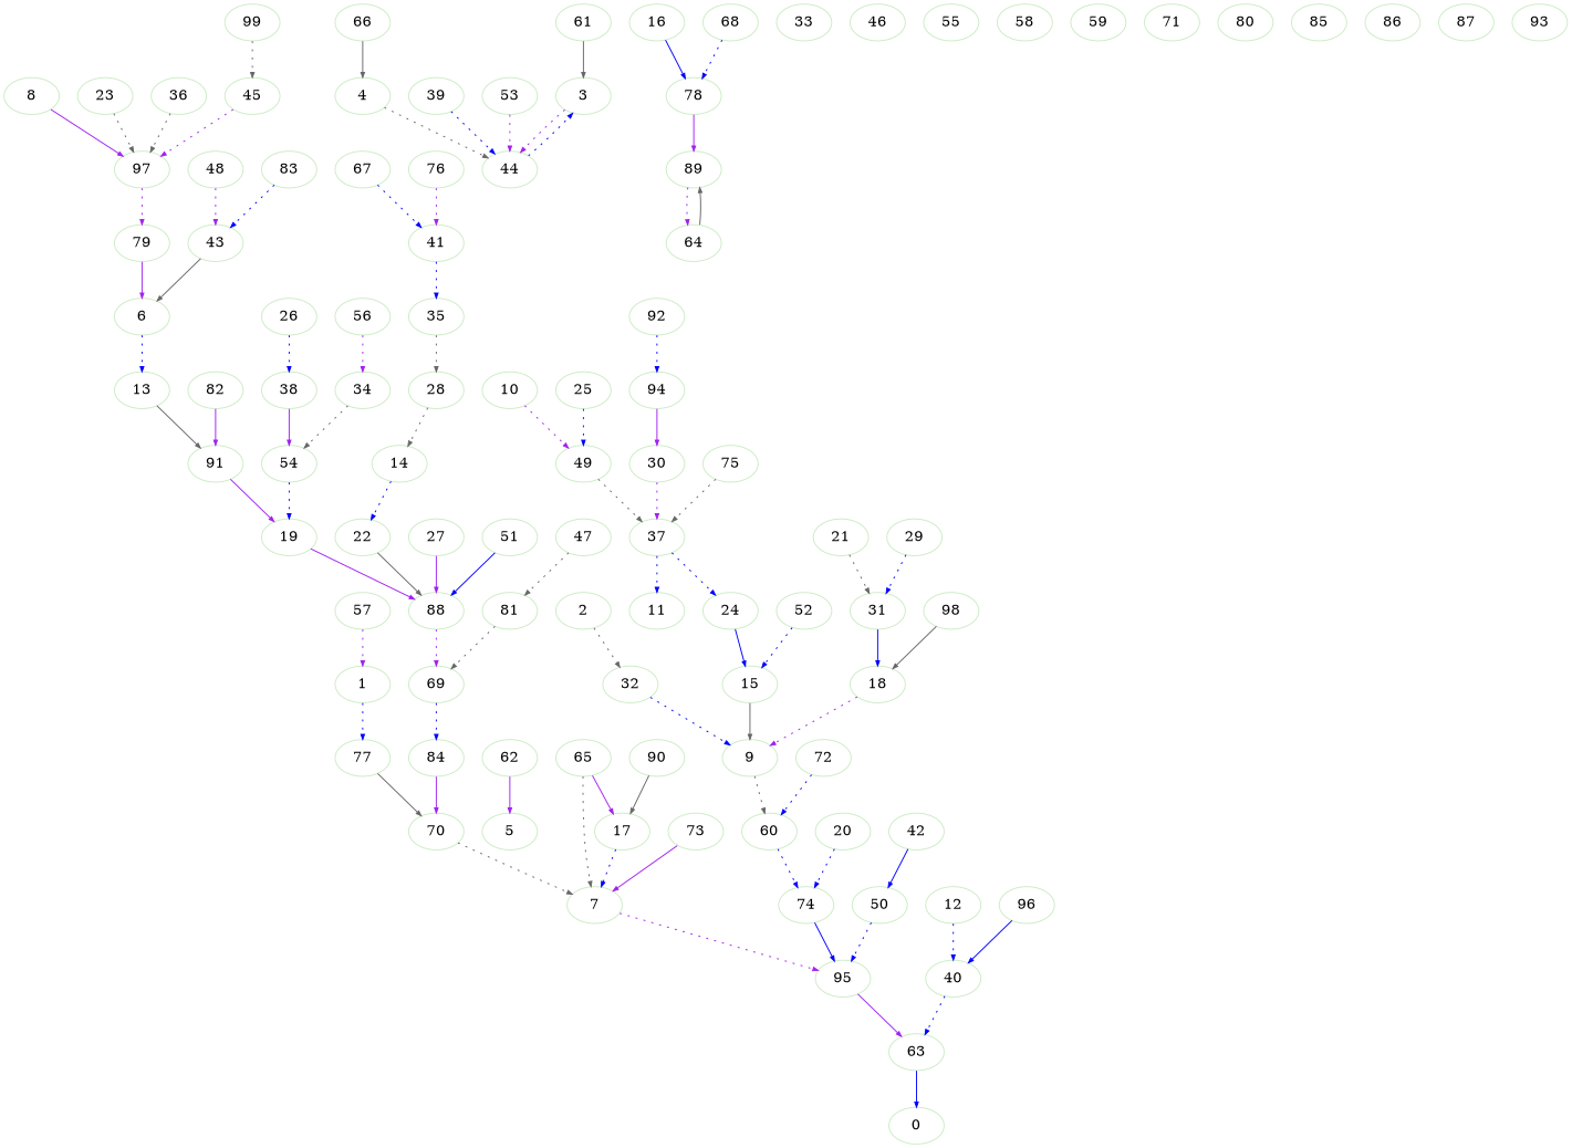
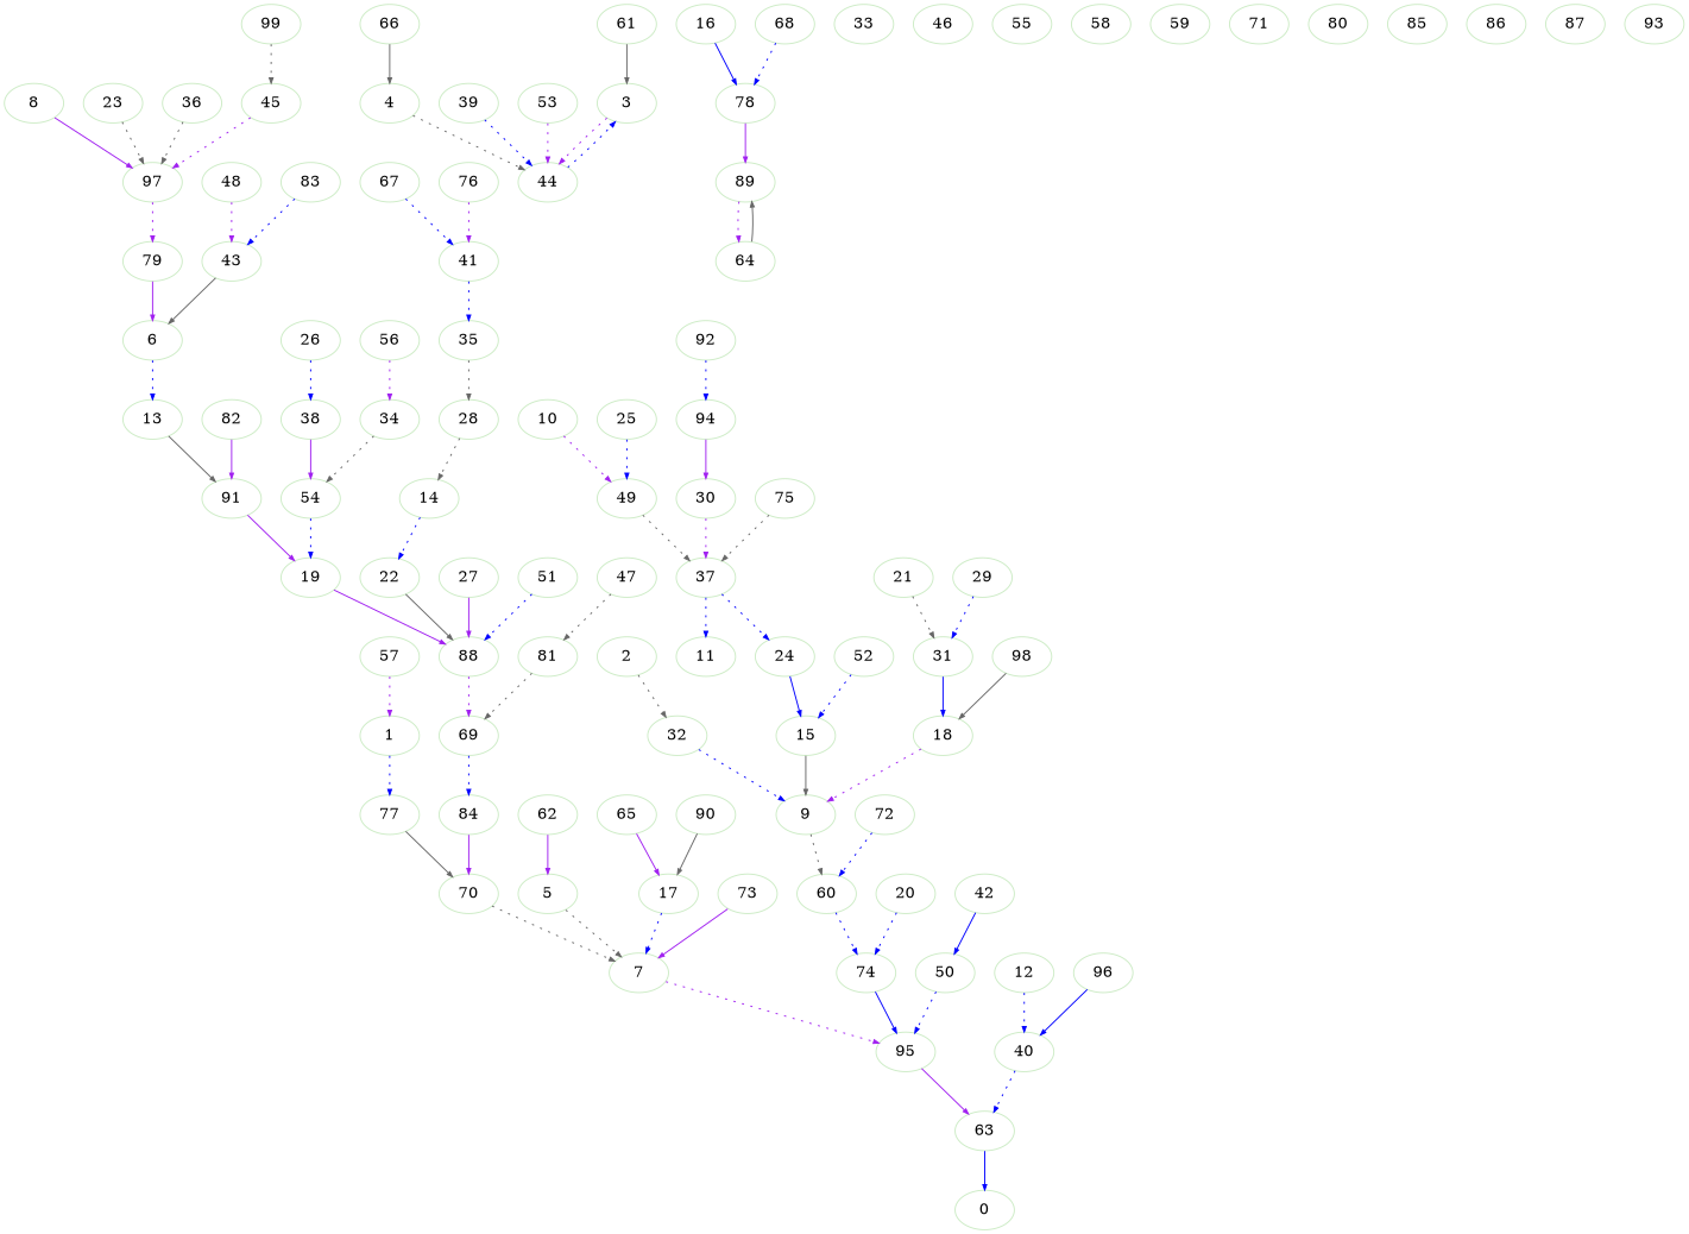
  digraph {
    fontname="DejaVu Serif"
    fontsize=12
    node [color="/pastel16/3" fontname="DejaVu Serif" penwidth=1]
    edge [arrowsize=0.5 color=blue fontname="DejaVu Serif" fontsize=10 style=dotted]
    n1 [label=0]
    n2 [label=1]
    n3 [label=77]
    n4 [label=70]
    n5 [label=7]
    n6 [label=2]
    n7 [label=32]
    n8 [label=9]
    n9 [label=60]
    n10 [label=3]
    n11 [label=44]
    n12 [label=4]
    n13 [label=5]
    n14 [label=95]
    n15 [label=63]
    n16 [label=6]
    n17 [label=13]
    n18 [label=91]
    n19 [label=19]
    n20 [label=8]
    n21 [label=97]
    n22 [label=79]
    n23 [label=74]
    n24 [label=10]
    n25 [label=49]
    n26 [label=37]
    n27 [label=11]
    n28 [label=24]
    n29 [label=15]
    n30 [label=12]
    n31 [label=40]
    n32 [label=88]
    n33 [label=14]
    n34 [label=22]
    n35 [label=69]
    n36 [label=16]
    n37 [label=78]
    n38 [label=89]
    n39 [label=64]
    n40 [label=17]
    n41 [label=18]
    n42 [label=84]
    n43 [label=20]
    n44 [label=21]
    n45 [label=31]
    n46 [label=23]
    n47 [label=25]
    n48 [label=26]
    n49 [label=38]
    n50 [label=54]
    n51 [label=27]
    n52 [label=28]
    n53 [label=29]
    n54 [label=30]
    n55 [label=33]
    n56 [label=34]
    n57 [label=35]
    n58 [label=36]
    n59 [label=39]
    n60 [label=41]
    n61 [label=42]
    n62 [label=50]
    n63 [label=43]
    n64 [label=45]
    n65 [label=46]
    n66 [label=47]
    n67 [label=81]
    n68 [label=48]
    n69 [label=51]
    n70 [label=52]
    n71 [label=53]
    n72 [label=55]
    n73 [label=56]
    n74 [label=57]
    n75 [label=58]
    n76 [label=59]
    n77 [label=61]
    n78 [label=62]
    n79 [label=65]
    n80 [label=66]
    n81 [label=67]
    n82 [label=68]
    n83 [label=71]
    n84 [label=72]
    n85 [label=73]
    n86 [label=75]
    n87 [label=76]
    n88 [label=80]
    n89 [label=82]
    n90 [label=83]
    n91 [label=85]
    n92 [label=86]
    n93 [label=87]
    n94 [label=90]
    n95 [label=92]
    n96 [label=94]
    n97 [label=93]
    n98 [label=96]
    n99 [label=98]
    n100 [label=99]
    n2 -> n3
    n3 -> n4 [color=gray40 style=solid]
    n4 -> n5 [color=gray40]
    n5 -> n14 [color=purple]
    n6 -> n7 [color=gray40]
    n7 -> n8
    n8 -> n9 [color=gray40]
    n9 -> n23
    n10 -> n11 [color=purple]
    n11 -> n10
    n12 -> n11 [color=gray40]
-   n79 -> n5 [color=gray40]
+   n13 -> n5 [color=gray40]
    n14 -> n15 [color=purple style=solid]
    n15 -> n1 [style=solid]
    n16 -> n17
    n17 -> n18 [color=gray40 style=solid]
    n18 -> n19 [color=purple style=solid]
    n19 -> n32 [color=purple style=solid]
    n20 -> n21 [color=purple style=solid]
    n21 -> n22 [color=purple]
    n22 -> n16 [color=purple style=solid]
    n23 -> n14 [style=solid]
    n24 -> n25 [color=purple]
    n25 -> n26 [color=gray40]
    n26 -> n27
    n26 -> n28
    n28 -> n29 [style=solid]
    n29 -> n8 [color=gray40 style=solid]
    n30 -> n31
    n31 -> n15
    n32 -> n35 [color=purple]
    n33 -> n34
    n34 -> n32 [color=gray40 style=solid]
    n35 -> n42
    n36 -> n37 [style=solid]
    n37 -> n38 [color=purple style=solid]
    n38 -> n39 [color=purple]
    n39 -> n38 [color=gray40 style=solid]
    n40 -> n5
    n41 -> n8 [color=purple]
    n42 -> n4 [color=purple style=solid]
    n43 -> n23
    n44 -> n45 [color=gray40]
    n45 -> n41 [style=solid]
    n46 -> n21 [color=gray40]
    n47 -> n25
    n48 -> n49
    n49 -> n50 [color=purple style=solid]
    n50 -> n19
    n51 -> n32 [color=purple style=solid]
    n52 -> n33 [color=gray40]
    n53 -> n45
    n54 -> n26 [color=purple]
    n56 -> n50 [color=gray40]
    n57 -> n52 [color=gray40]
    n58 -> n21 [color=gray40]
    n59 -> n11
    n60 -> n57
    n61 -> n62 [style=solid]
    n62 -> n14
    n63 -> n16 [color=gray40 style=solid]
    n64 -> n21 [color=purple]
    n66 -> n67 [color=gray40]
    n67 -> n35 [color=gray40]
    n68 -> n63 [color=purple]
-   n69 -> n32 [style=solid]
+   n69 -> n32
    n70 -> n29
    n71 -> n11 [color=purple]
    n73 -> n56 [color=purple]
    n74 -> n2 [color=purple]
    n77 -> n10 [color=gray40 style=solid]
    n78 -> n13 [color=purple style=solid]
    n79 -> n40 [color=purple style=solid]
    n80 -> n12 [color=gray40 style=solid]
    n81 -> n60
    n82 -> n37
    n84 -> n9
    n85 -> n5 [color=purple style=solid]
    n86 -> n26 [color=gray40]
    n87 -> n60 [color=purple]
    n89 -> n18 [color=purple style=solid]
    n90 -> n63
    n94 -> n40 [color=gray40 style=solid]
    n95 -> n96
    n96 -> n54 [color=purple style=solid]
    n98 -> n31 [style=solid]
    n99 -> n41 [color=gray40 style=solid]
    n100 -> n64 [color=gray40]
  }
